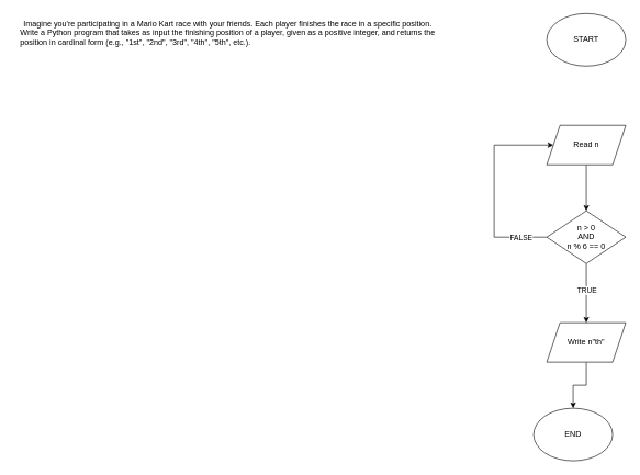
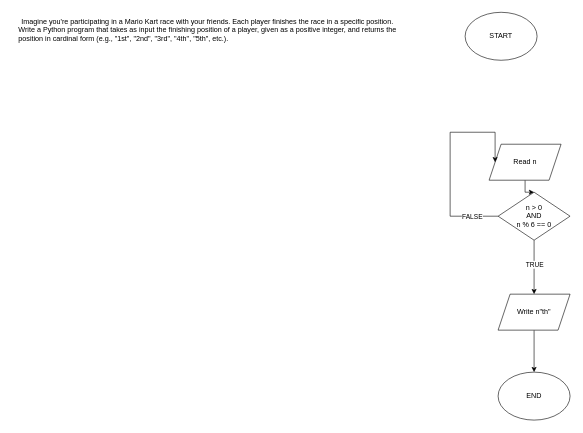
  <mxCell id="0" />
  <mxCell id="1" parent="0" />
  <mxCell id="2" value="&lt;div&gt;Imagine you're participating in a Mario Kart race with your friends. Each player finishes the race in a specific position.&lt;/div&gt;&lt;div&gt;Write a Python program that takes as input the finishing position of a player, given as a positive integer, and returns the&lt;/div&gt;&lt;div align=&quot;left&quot;&gt;position in cardinal form (e.g., &quot;1st&quot;, &quot;2nd&quot;, &quot;3rd&quot;, &quot;4th&quot;, &quot;5th&quot;, etc.).&lt;br&gt;&lt;/div&gt;" style="text;html=1;align=center;verticalAlign=middle;resizable=0;points=[];autosize=1;strokeColor=none;fillColor=none;" vertex="1" parent="1"><mxGeometry x="20" y="20" width="650" height="60" as="geometry" /></mxCell>
- <mxCell id="3" value="START" style="ellipse;whiteSpace=wrap;html=1;" vertex="1" parent="1"><mxGeometry x="830" y="20" width="120" height="80" as="geometry" /></mxCell>
+ <mxCell id="3" value="START" style="ellipse;whiteSpace=wrap;html=1;" vertex="1" parent="1"><mxGeometry x="775" y="20" width="120" height="80" as="geometry" /></mxCell>
  <mxCell id="4" value="" style="edgeStyle=orthogonalEdgeStyle;rounded=0;orthogonalLoop=1;jettySize=auto;html=1;" edge="1" parent="1" source="5" target="10"><mxGeometry relative="1" as="geometry" /></mxCell>
- <mxCell id="5" value="Read n" style="shape=parallelogram;perimeter=parallelogramPerimeter;whiteSpace=wrap;html=1;fixedSize=1;" vertex="1" parent="1"><mxGeometry x="830" y="190" width="120" height="60" as="geometry" /></mxCell>
+ <mxCell id="5" value="Read n" style="shape=parallelogram;perimeter=parallelogramPerimeter;whiteSpace=wrap;html=1;fixedSize=1;" vertex="1" parent="1"><mxGeometry x="815" y="240" width="120" height="60" as="geometry" /></mxCell>
  <mxCell id="6" style="edgeStyle=orthogonalEdgeStyle;rounded=0;orthogonalLoop=1;jettySize=auto;html=1;entryX=0;entryY=0.5;entryDx=0;entryDy=0;" edge="1" parent="1" source="10" target="5"><mxGeometry relative="1" as="geometry"><Array as="points"><mxPoint x="750" y="360" /><mxPoint x="750" y="220" /></Array></mxGeometry></mxCell>
  <mxCell id="7" value="FALSE" style="edgeLabel;html=1;align=center;verticalAlign=middle;resizable=0;points=[];" vertex="1" connectable="0" parent="6"><mxGeometry x="-0.781" y="-1" relative="1" as="geometry"><mxPoint x="-6" y="1" as="offset" /></mxGeometry></mxCell>
  <mxCell id="8" value="" style="edgeStyle=orthogonalEdgeStyle;rounded=0;orthogonalLoop=1;jettySize=auto;html=1;" edge="1" parent="1" source="10" target="12"><mxGeometry relative="1" as="geometry" /></mxCell>
  <mxCell id="9" value="TRUE" style="edgeLabel;html=1;align=center;verticalAlign=middle;resizable=0;points=[];" vertex="1" connectable="0" parent="8"><mxGeometry x="-0.178" y="1" relative="1" as="geometry"><mxPoint x="-1" y="3" as="offset" /></mxGeometry></mxCell>
  <mxCell id="10" value="&lt;div&gt;n &amp;gt; 0&lt;/div&gt;&lt;div&gt;AND&lt;/div&gt;&lt;div&gt;n % 6 == 0&lt;br&gt;&lt;/div&gt;" style="rhombus;whiteSpace=wrap;html=1;" vertex="1" parent="1"><mxGeometry x="830" y="320" width="120" height="80" as="geometry" /></mxCell>
  <mxCell id="11" value="" style="edgeStyle=orthogonalEdgeStyle;rounded=0;orthogonalLoop=1;jettySize=auto;html=1;" edge="1" parent="1" source="12" target="13"><mxGeometry relative="1" as="geometry" /></mxCell>
  <mxCell id="12" value="Write n&quot;th&quot;" style="shape=parallelogram;perimeter=parallelogramPerimeter;whiteSpace=wrap;html=1;fixedSize=1;" vertex="1" parent="1"><mxGeometry x="830" y="490" width="120" height="60" as="geometry" /></mxCell>
- <mxCell id="13" value="END" style="ellipse;whiteSpace=wrap;html=1;" vertex="1" parent="1"><mxGeometry x="810" y="620" width="120" height="80" as="geometry" /></mxCell>
+ <mxCell id="13" value="END" style="ellipse;whiteSpace=wrap;html=1;" vertex="1" parent="1"><mxGeometry x="830" y="620" width="120" height="80" as="geometry" /></mxCell>
